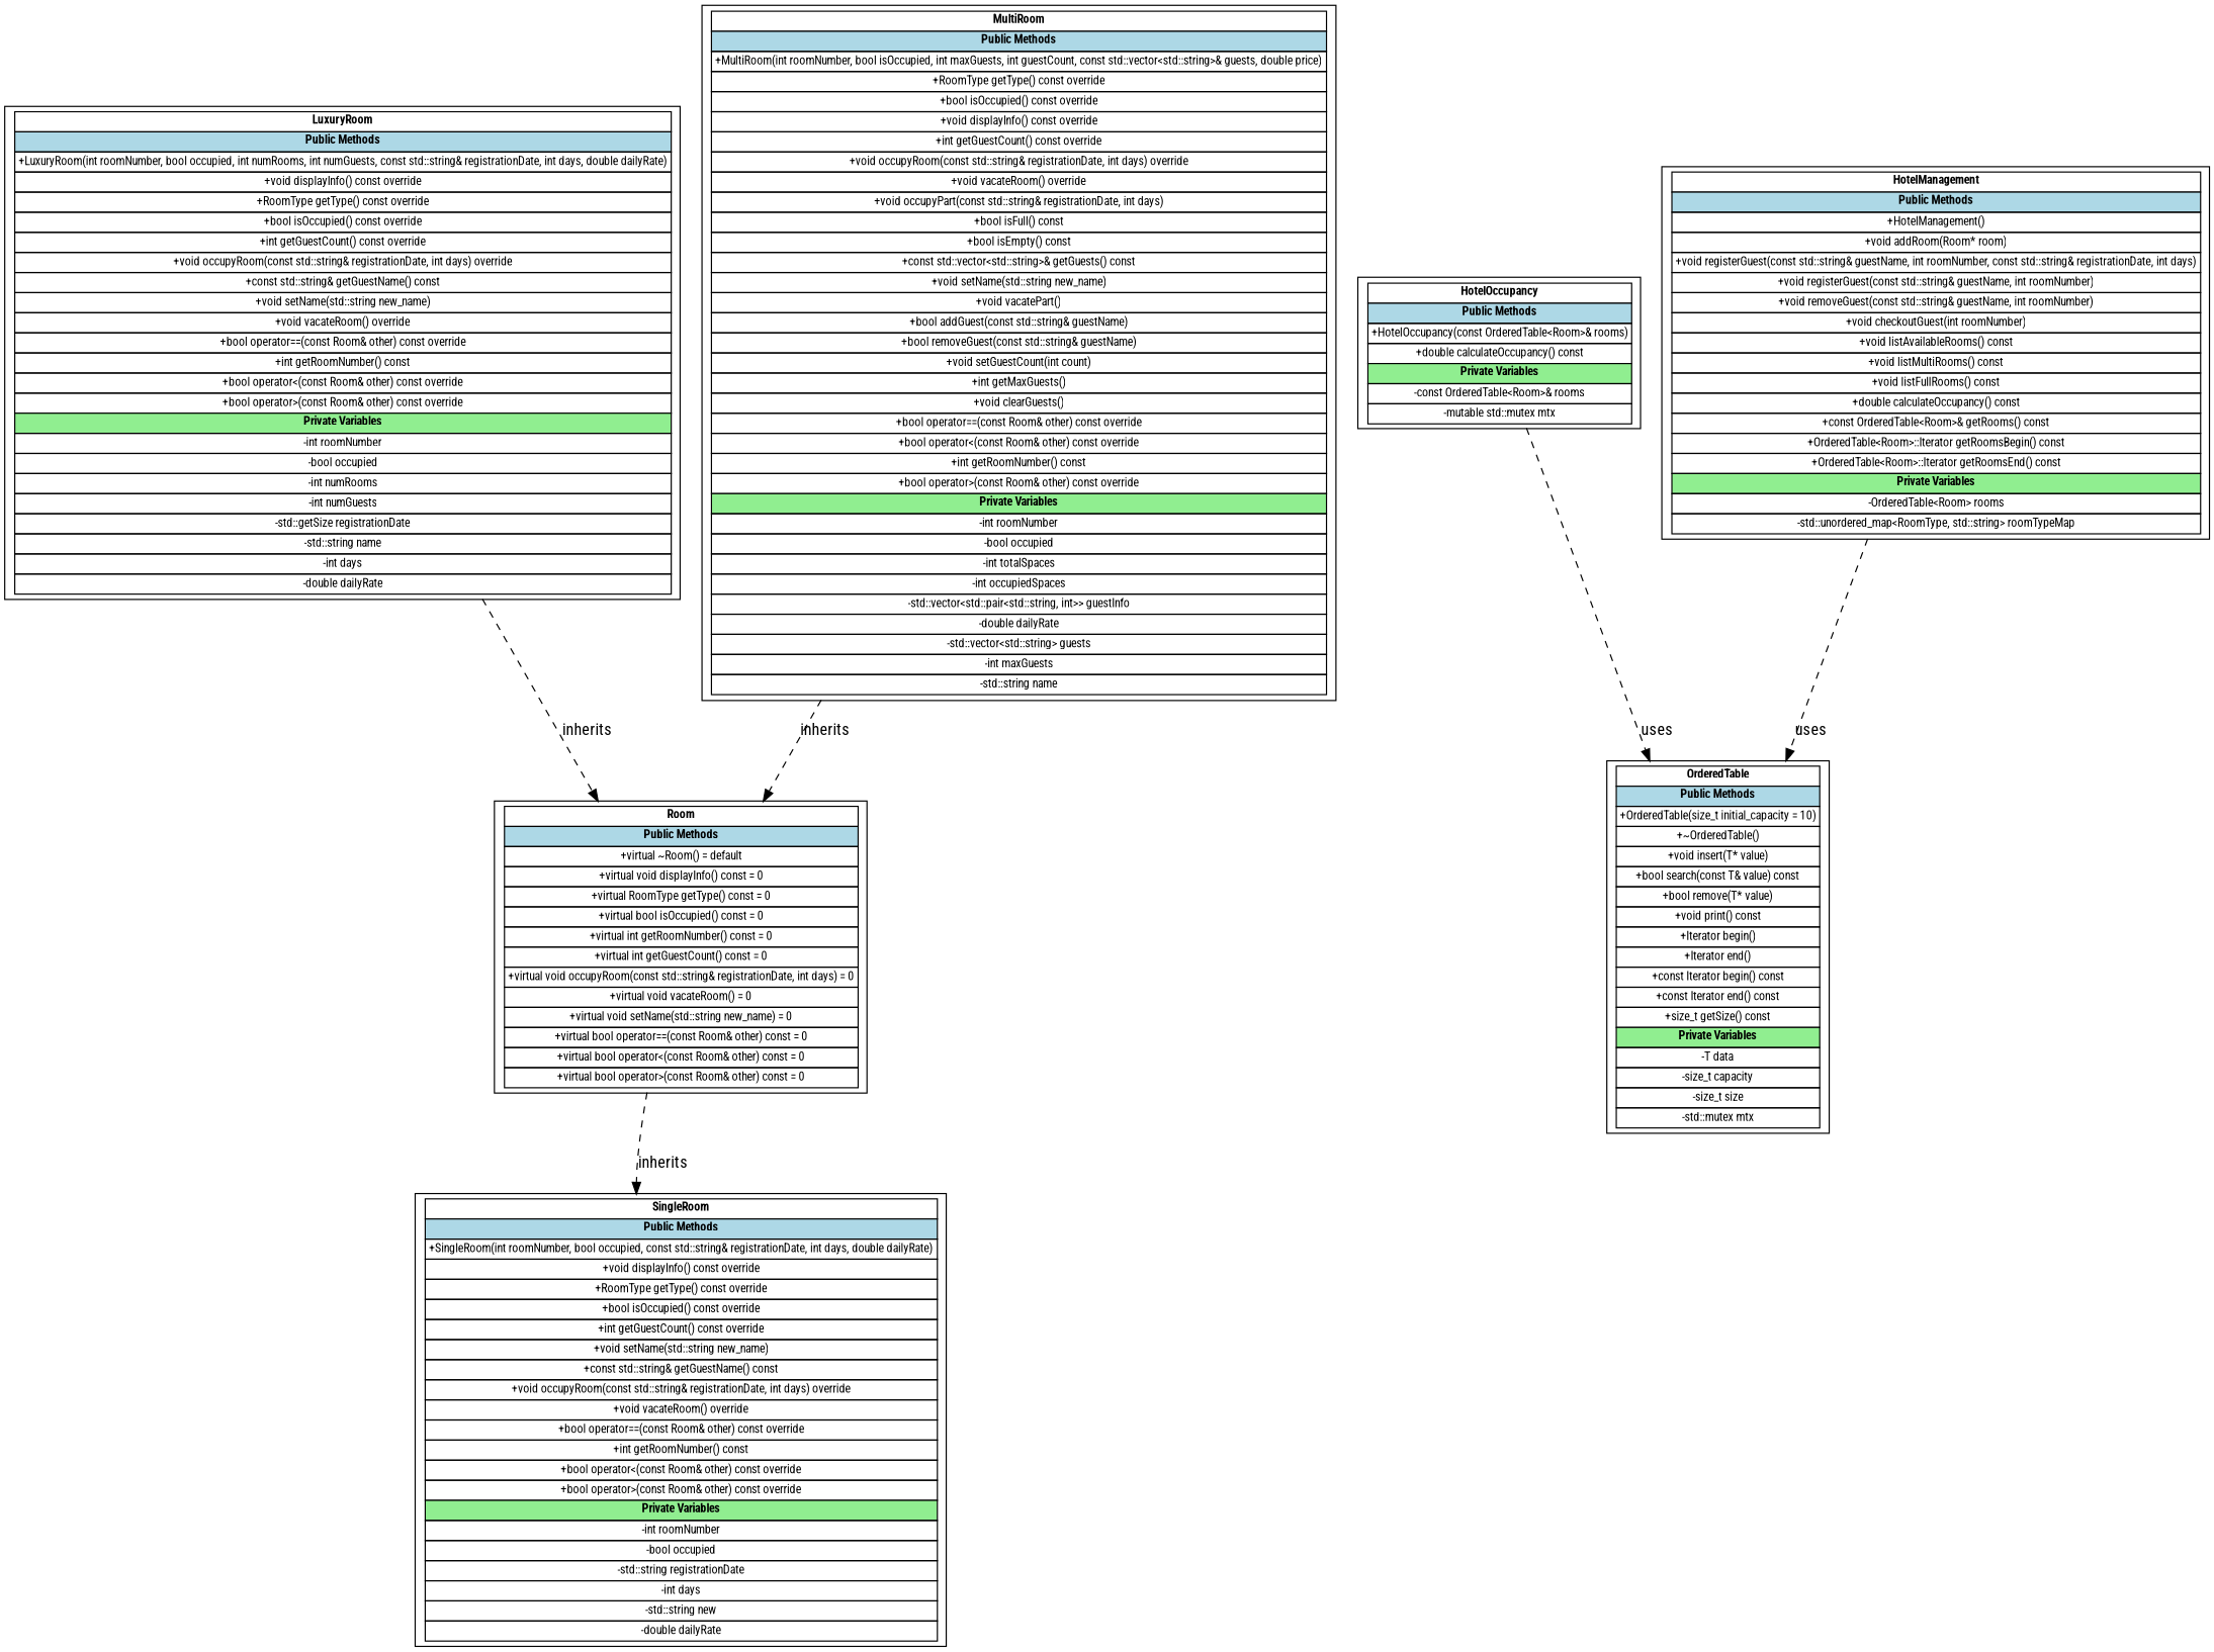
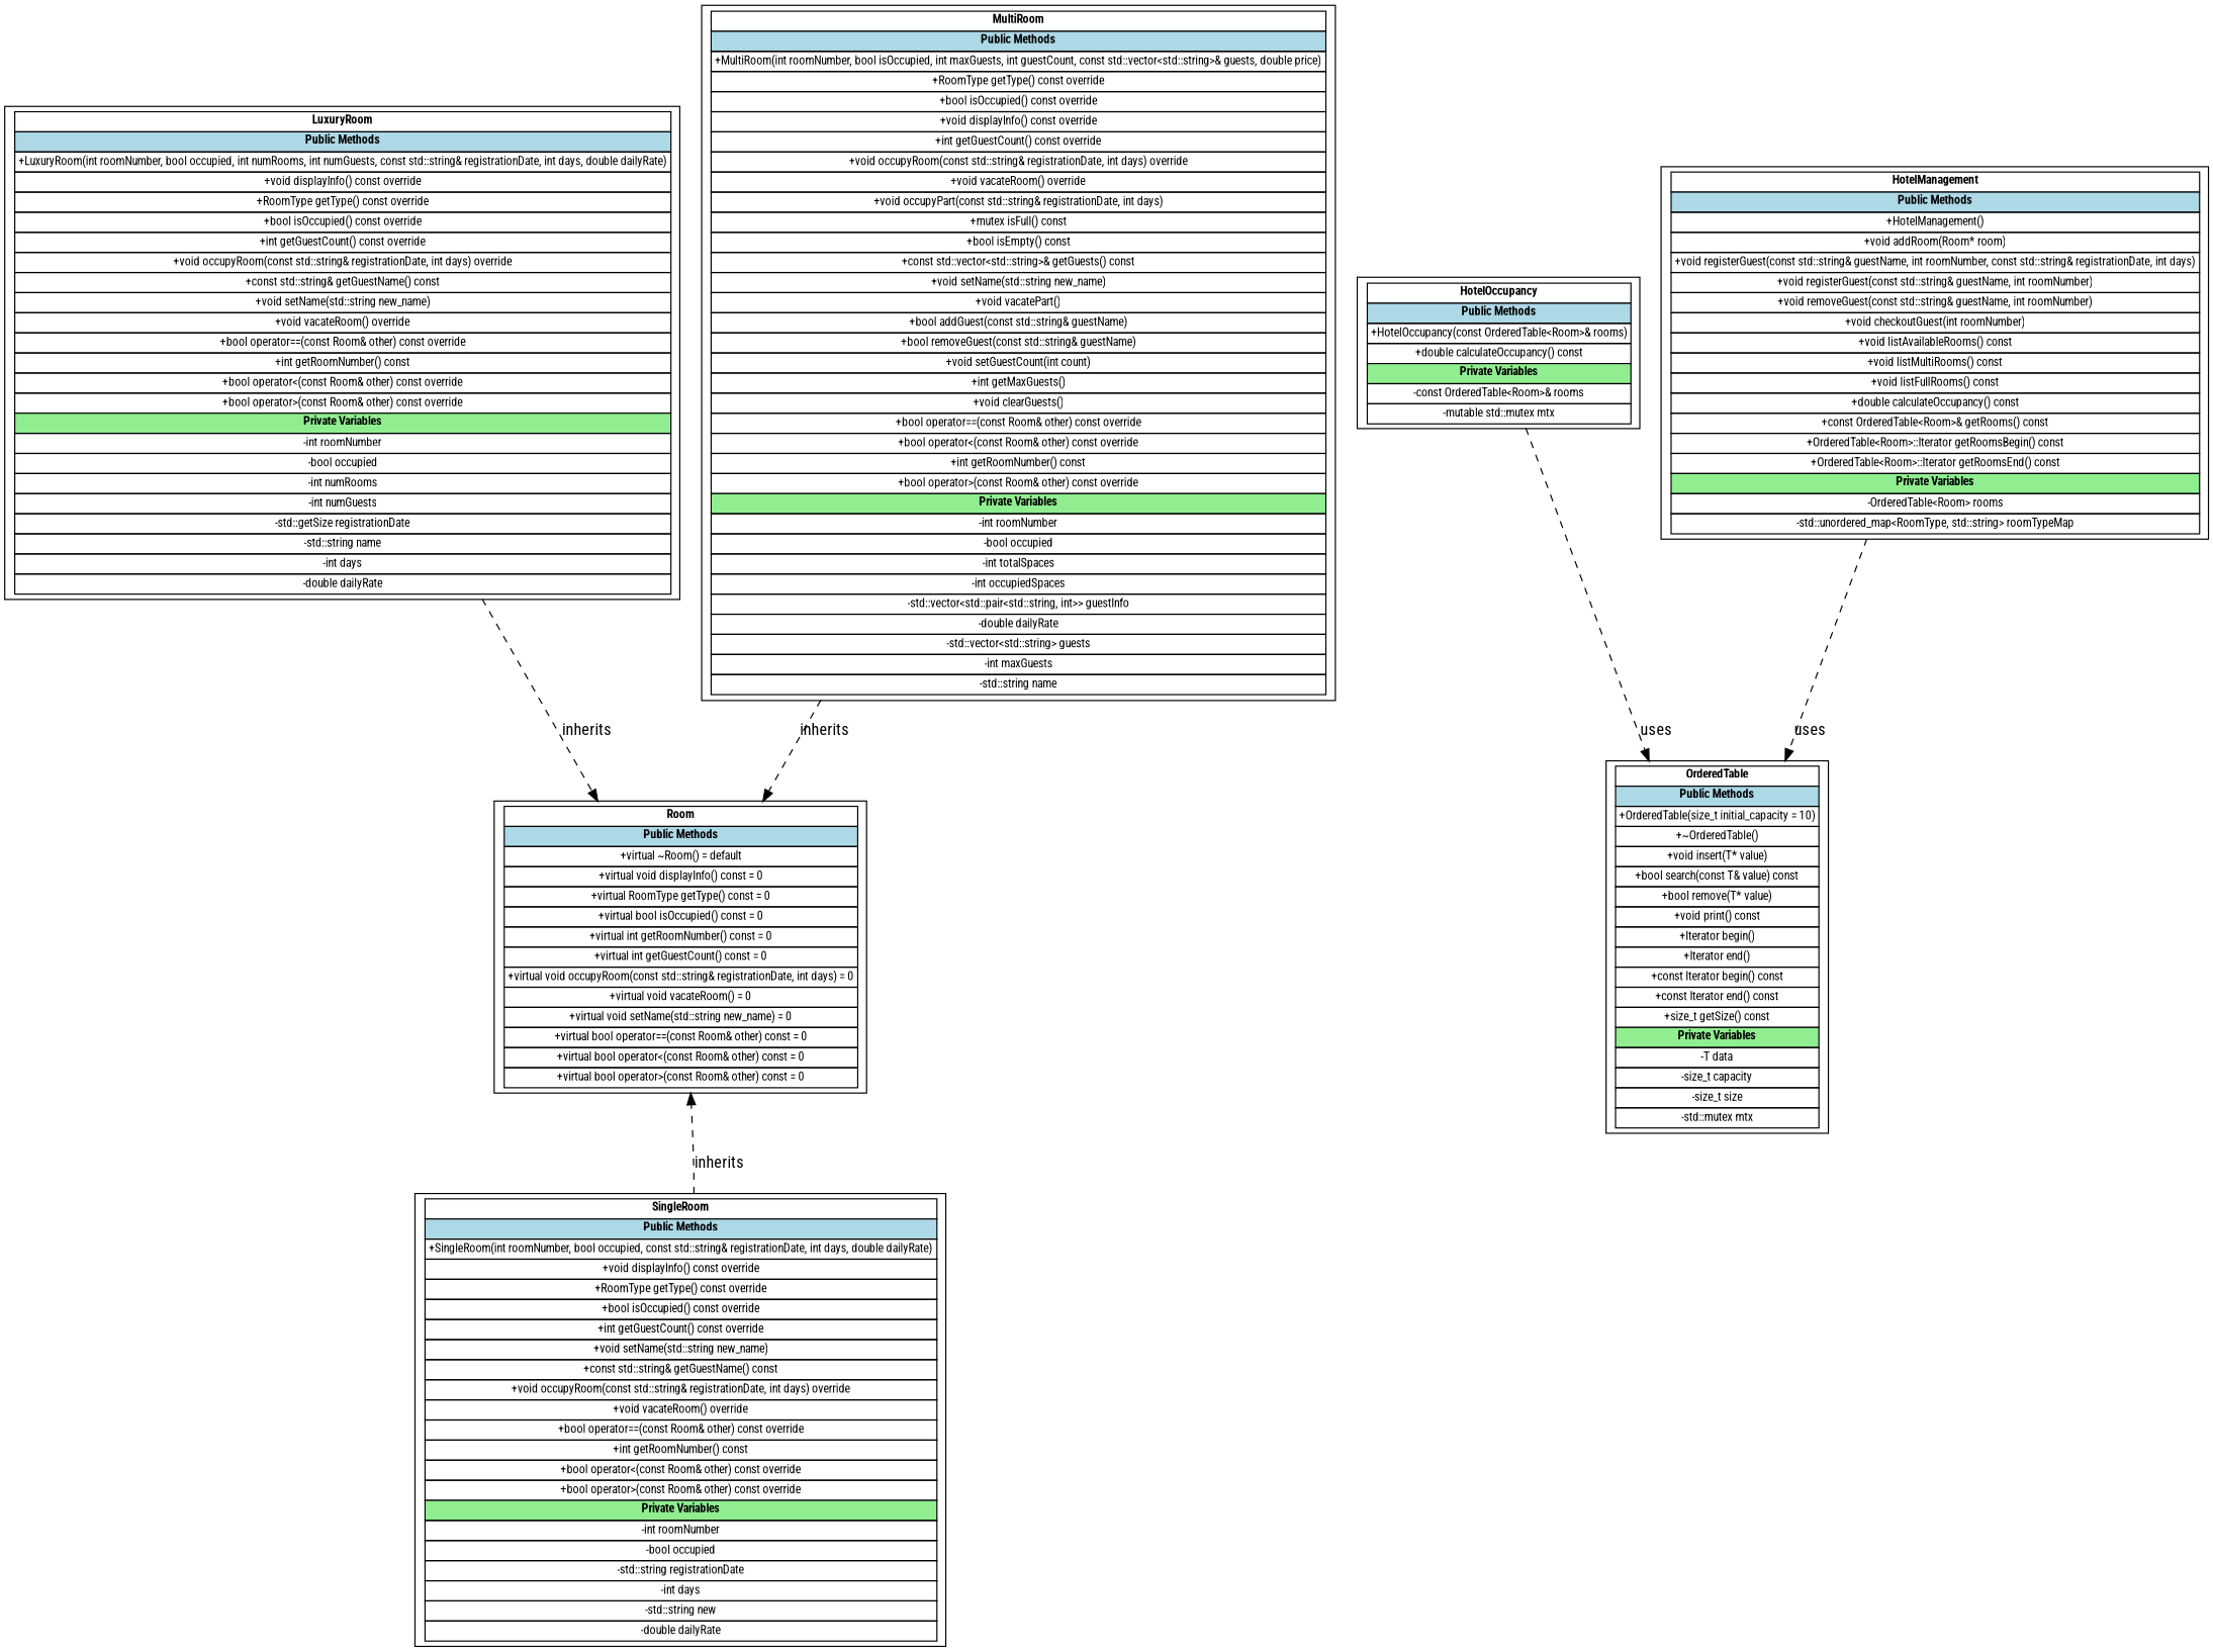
  digraph {
    fontname="Roboto Condensed"
    node [fontname="Roboto Condensed" fontsize=10 shape=record]
    edge [fontname="Roboto Condensed" style=dashed]
    n1 [label=<<table border="0" cellborder="1" cellspacing="0">             <tr><td colspan="2"><b>Room</b></td></tr>             <tr><td colspan="2" bgcolor="lightblue"><b>Public Methods</b></td></tr>             <tr><td>+virtual ~Room() = default</td></tr>             <tr><td>+virtual void displayInfo() const = 0</td></tr>             <tr><td>+virtual RoomType getType() const = 0</td></tr>             <tr><td>+virtual bool isOccupied() const = 0</td></tr>             <tr><td>+virtual int getRoomNumber() const = 0</td></tr>             <tr><td>+virtual int getGuestCount() const = 0</td></tr>             <tr><td>+virtual void occupyRoom(const std::string&amp; registrationDate, int days) = 0</td></tr>             <tr><td>+virtual void vacateRoom() = 0</td></tr>             <tr><td>+virtual void setName(std::string new_name) = 0</td></tr>             <tr><td>+virtual bool operator==(const Room&amp; other) const = 0</td></tr>             <tr><td>+virtual bool operator&lt;(const Room&amp; other) const = 0</td></tr>             <tr><td>+virtual bool operator&gt;(const Room&amp; other) const = 0</td></tr>         </table>>]
    n2 [label=<<table border="0" cellborder="1" cellspacing="0">             <tr><td colspan="2"><b>LuxuryRoom</b></td></tr>             <tr><td colspan="2" bgcolor="lightblue"><b>Public Methods</b></td></tr>             <tr><td>+LuxuryRoom(int roomNumber, bool occupied, int numRooms, int numGuests, const std::string&amp; registrationDate, int days, double dailyRate)</td></tr>             <tr><td>+void displayInfo() const override</td></tr>             <tr><td>+RoomType getType() const override</td></tr>             <tr><td>+bool isOccupied() const override</td></tr>             <tr><td>+int getGuestCount() const override</td></tr>             <tr><td>+void occupyRoom(const std::string&amp; registrationDate, int days) override</td></tr>             <tr><td>+const std::string&amp; getGuestName() const</td></tr>             <tr><td>+void setName(std::string new_name)</td></tr>             <tr><td>+void vacateRoom() override</td></tr>             <tr><td>+bool operator==(const Room&amp; other) const override</td></tr>             <tr><td>+int getRoomNumber() const</td></tr>             <tr><td>+bool operator&lt;(const Room&amp; other) const override</td></tr>             <tr><td>+bool operator&gt;(const Room&amp; other) const override</td></tr>             <tr><td colspan="2" bgcolor="lightgreen"><b>Private Variables</b></td></tr>             <tr><td>-int roomNumber</td></tr>             <tr><td>-bool occupied</td></tr>             <tr><td>-int numRooms</td></tr>             <tr><td>-int numGuests</td></tr>             <tr><td>-std::getSize registrationDate</td></tr>             <tr><td>-std::string name</td></tr>             <tr><td>-int days</td></tr>             <tr><td>-double dailyRate</td></tr>         </table>>]
    n3 [label=<<table border="0" cellborder="1" cellspacing="0">             <tr><td colspan="2"><b>SingleRoom</b></td></tr>             <tr><td colspan="2" bgcolor="lightblue"><b>Public Methods</b></td></tr>             <tr><td>+SingleRoom(int roomNumber, bool occupied, const std::string&amp; registrationDate, int days, double dailyRate)</td></tr>             <tr><td>+void displayInfo() const override</td></tr>             <tr><td>+RoomType getType() const override</td></tr>             <tr><td>+bool isOccupied() const override</td></tr>             <tr><td>+int getGuestCount() const override</td></tr>             <tr><td>+void setName(std::string new_name)</td></tr>             <tr><td>+const std::string&amp; getGuestName() const</td></tr>             <tr><td>+void occupyRoom(const std::string&amp; registrationDate, int days) override</td></tr>             <tr><td>+void vacateRoom() override</td></tr>             <tr><td>+bool operator==(const Room&amp; other) const override</td></tr>             <tr><td>+int getRoomNumber() const</td></tr>             <tr><td>+bool operator&lt;(const Room&amp; other) const override</td></tr>             <tr><td>+bool operator&gt;(const Room&amp; other) const override</td></tr>             <tr><td colspan="2" bgcolor="lightgreen"><b>Private Variables</b></td></tr>             <tr><td>-int roomNumber</td></tr>             <tr><td>-bool occupied</td></tr>             <tr><td>-std::string registrationDate</td></tr>             <tr><td>-int days</td></tr>             <tr><td>-std::string new</td></tr>             <tr><td>-double dailyRate</td></tr>         </table>>]
-   n4 [label=<<table border="0" cellborder="1" cellspacing="0">             <tr><td colspan="2"><b>MultiRoom</b></td></tr>             <tr><td colspan="2" bgcolor="lightblue"><b>Public Methods</b></td></tr>             <tr><td>+MultiRoom(int roomNumber, bool isOccupied, int maxGuests, int guestCount, const std::vector&lt;std::string&gt;&amp; guests, double price)</td></tr>             <tr><td>+RoomType getType() const override</td></tr>             <tr><td>+bool isOccupied() const override</td></tr>             <tr><td>+void displayInfo() const override</td></tr>             <tr><td>+int getGuestCount() const override</td></tr>             <tr><td>+void occupyRoom(const std::string&amp; registrationDate, int days) override</td></tr>             <tr><td>+void vacateRoom() override</td></tr>             <tr><td>+void occupyPart(const std::string&amp; registrationDate, int days)</td></tr>             <tr><td>+bool isFull() const</td></tr>             <tr><td>+bool isEmpty() const</td></tr>             <tr><td>+const std::vector&lt;std::string&gt;&amp; getGuests() const</td></tr>             <tr><td>+void setName(std::string new_name)</td></tr>             <tr><td>+void vacatePart()</td></tr>             <tr><td>+bool addGuest(const std::string&amp; guestName)</td></tr>             <tr><td>+bool removeGuest(const std::string&amp; guestName)</td></tr>             <tr><td>+void setGuestCount(int count)</td></tr>             <tr><td>+int getMaxGuests()</td></tr>             <tr><td>+void clearGuests()</td></tr>             <tr><td>+bool operator==(const Room&amp; other) const override</td></tr>             <tr><td>+bool operator&lt;(const Room&amp; other) const override</td></tr>             <tr><td>+int getRoomNumber() const</td></tr>             <tr><td>+bool operator&gt;(const Room&amp; other) const override</td></tr>             <tr><td colspan="2" bgcolor="lightgreen"><b>Private Variables</b></td></tr>             <tr><td>-int roomNumber</td></tr>             <tr><td>-bool occupied</td></tr>             <tr><td>-int totalSpaces</td></tr>             <tr><td>-int occupiedSpaces</td></tr>             <tr><td>-std::vector&lt;std::pair&lt;std::string, int&gt;&gt; guestInfo</td></tr>             <tr><td>-double dailyRate</td></tr>             <tr><td>-std::vector&lt;std::string&gt; guests</td></tr>             <tr><td>-int maxGuests</td></tr>             <tr><td>-std::string name</td></tr>         </table>>]
+   n4 [label=<<table border="0" cellborder="1" cellspacing="0">             <tr><td colspan="2"><b>MultiRoom</b></td></tr>             <tr><td colspan="2" bgcolor="lightblue"><b>Public Methods</b></td></tr>             <tr><td>+MultiRoom(int roomNumber, bool isOccupied, int maxGuests, int guestCount, const std::vector&lt;std::string&gt;&amp; guests, double price)</td></tr>             <tr><td>+RoomType getType() const override</td></tr>             <tr><td>+bool isOccupied() const override</td></tr>             <tr><td>+void displayInfo() const override</td></tr>             <tr><td>+int getGuestCount() const override</td></tr>             <tr><td>+void occupyRoom(const std::string&amp; registrationDate, int days) override</td></tr>             <tr><td>+void vacateRoom() override</td></tr>             <tr><td>+void occupyPart(const std::string&amp; registrationDate, int days)</td></tr>             <tr><td>+mutex isFull() const</td></tr>             <tr><td>+bool isEmpty() const</td></tr>             <tr><td>+const std::vector&lt;std::string&gt;&amp; getGuests() const</td></tr>             <tr><td>+void setName(std::string new_name)</td></tr>             <tr><td>+void vacatePart()</td></tr>             <tr><td>+bool addGuest(const std::string&amp; guestName)</td></tr>             <tr><td>+bool removeGuest(const std::string&amp; guestName)</td></tr>             <tr><td>+void setGuestCount(int count)</td></tr>             <tr><td>+int getMaxGuests()</td></tr>             <tr><td>+void clearGuests()</td></tr>             <tr><td>+bool operator==(const Room&amp; other) const override</td></tr>             <tr><td>+bool operator&lt;(const Room&amp; other) const override</td></tr>             <tr><td>+int getRoomNumber() const</td></tr>             <tr><td>+bool operator&gt;(const Room&amp; other) const override</td></tr>             <tr><td colspan="2" bgcolor="lightgreen"><b>Private Variables</b></td></tr>             <tr><td>-int roomNumber</td></tr>             <tr><td>-bool occupied</td></tr>             <tr><td>-int totalSpaces</td></tr>             <tr><td>-int occupiedSpaces</td></tr>             <tr><td>-std::vector&lt;std::pair&lt;std::string, int&gt;&gt; guestInfo</td></tr>             <tr><td>-double dailyRate</td></tr>             <tr><td>-std::vector&lt;std::string&gt; guests</td></tr>             <tr><td>-int maxGuests</td></tr>             <tr><td>-std::string name</td></tr>         </table>>]
    n5 [label=<<table border="0" cellborder="1" cellspacing="0">             <tr><td colspan="2"><b>OrderedTable</b></td></tr>             <tr><td colspan="2" bgcolor="lightblue"><b>Public Methods</b></td></tr>             <tr><td>+OrderedTable(size_t initial_capacity = 10)</td></tr>             <tr><td>+~OrderedTable()</td></tr>             <tr><td>+void insert(T* value)</td></tr>             <tr><td>+bool search(const T&amp; value) const</td></tr>             <tr><td>+bool remove(T* value)</td></tr>             <tr><td>+void print() const</td></tr>             <tr><td>+Iterator begin()</td></tr>             <tr><td>+Iterator end()</td></tr>             <tr><td>+const Iterator begin() const</td></tr>             <tr><td>+const Iterator end() const</td></tr>             <tr><td>+size_t getSize() const</td></tr>             <tr><td colspan="2" bgcolor="lightgreen"><b>Private Variables</b></td></tr>             <tr><td>-T data</td></tr>             <tr><td>-size_t capacity</td></tr>             <tr><td>-size_t size</td></tr>             <tr><td>-std::mutex mtx</td></tr>         </table>>]
    n6 [label=<<table border="0" cellborder="1" cellspacing="0">             <tr><td colspan="2"><b>HotelOccupancy</b></td></tr>             <tr><td colspan="2" bgcolor="lightblue"><b>Public Methods</b></td></tr>             <tr><td>+HotelOccupancy(const OrderedTable&lt;Room&gt;&amp; rooms)</td></tr>             <tr><td>+double calculateOccupancy() const</td></tr>             <tr><td colspan="2" bgcolor="lightgreen"><b>Private Variables</b></td></tr>             <tr><td>-const OrderedTable&lt;Room&gt;&amp; rooms</td></tr>             <tr><td>-mutable std::mutex mtx</td></tr>         </table>>]
    n7 [label=<<table border="0" cellborder="1" cellspacing="0">             <tr><td colspan="2"><b>HotelManagement</b></td></tr>             <tr><td colspan="2" bgcolor="lightblue"><b>Public Methods</b></td></tr>             <tr><td>+HotelManagement()</td></tr>             <tr><td>+void addRoom(Room* room)</td></tr>             <tr><td>+void registerGuest(const std::string&amp; guestName, int roomNumber, const std::string&amp; registrationDate, int days)</td></tr>             <tr><td>+void registerGuest(const std::string&amp; guestName, int roomNumber)</td></tr>             <tr><td>+void removeGuest(const std::string&amp; guestName, int roomNumber)</td></tr>             <tr><td>+void checkoutGuest(int roomNumber)</td></tr>             <tr><td>+void listAvailableRooms() const</td></tr>             <tr><td>+void listMultiRooms() const</td></tr>             <tr><td>+void listFullRooms() const</td></tr>             <tr><td>+double calculateOccupancy() const</td></tr>             <tr><td>+const OrderedTable&lt;Room&gt;&amp; getRooms() const</td></tr>             <tr><td>+OrderedTable&lt;Room&gt;::Iterator getRoomsBegin() const</td></tr>             <tr><td>+OrderedTable&lt;Room&gt;::Iterator getRoomsEnd() const</td></tr>             <tr><td colspan="2" bgcolor="lightgreen"><b>Private Variables</b></td></tr>             <tr><td>-OrderedTable&lt;Room&gt; rooms</td></tr>             <tr><td>-std::unordered_map&lt;RoomType, std::string&gt; roomTypeMap</td></tr>         </table>>]
    n2 -> n1 [label=inherits]
-   n1 -> n3 [label=inherits]
+   n3 -> n1 [label=inherits]
    n4 -> n1 [label=inherits]
    n6 -> n5 [label=uses]
    n7 -> n5 [label=uses]
  }
